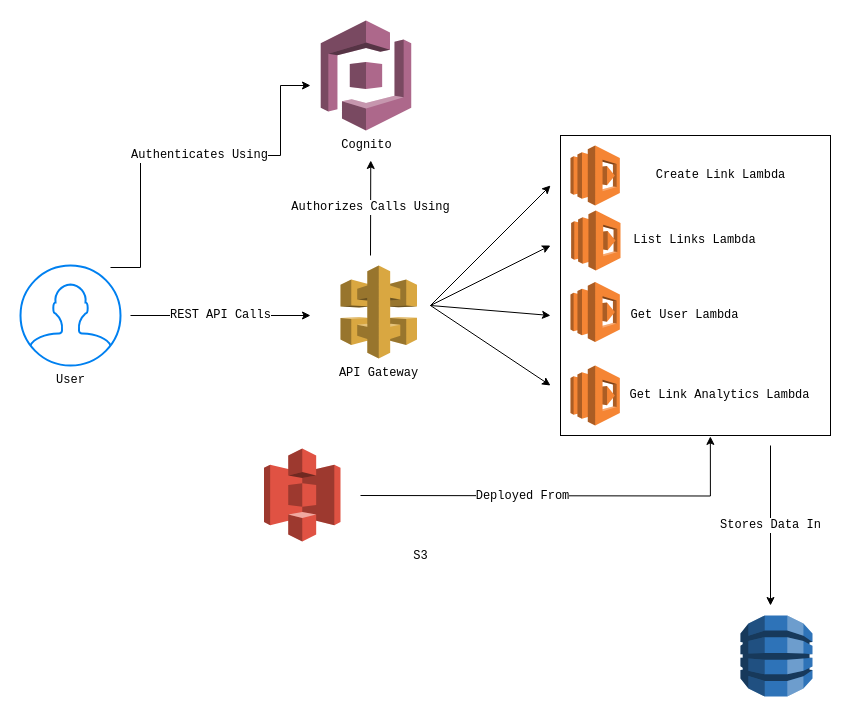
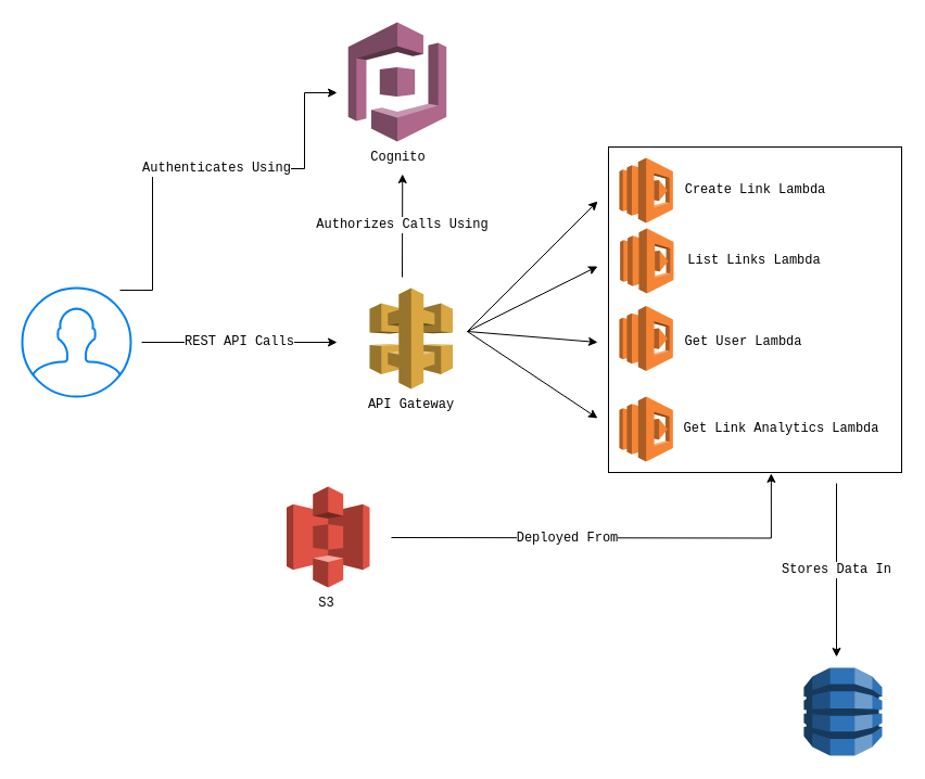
  <mxCell id="0" />
  <mxCell id="1" parent="0" />
  <mxCell id="2" value="" style="outlineConnect=0;dashed=0;verticalLabelPosition=bottom;verticalAlign=top;align=center;html=1;shape=mxgraph.aws3.cognito;fillColor=#AD688B;gradientColor=none;fontFamily=Courier New;" vertex="1" parent="1"><mxGeometry x="320.25" y="20" width="90.49" height="110" as="geometry" /></mxCell>
  <mxCell id="3" value="&lt;font&gt;Cognito&lt;/font&gt;" style="text;html=1;align=center;verticalAlign=middle;resizable=0;points=[];autosize=1;strokeColor=none;fillColor=none;fontFamily=Courier New;" vertex="1" parent="1"><mxGeometry x="330.5" y="130" width="70" height="30" as="geometry" /></mxCell>
  <mxCell id="4" value="" style="html=1;verticalLabelPosition=bottom;align=center;labelBackgroundColor=#ffffff;verticalAlign=top;strokeWidth=2;strokeColor=#0080F0;shadow=0;dashed=0;shape=mxgraph.ios7.icons.user;fontFamily=Courier New;fontSize=20;fillColor=none;" vertex="1" parent="1"><mxGeometry x="20" y="265" width="100" height="100" as="geometry" /></mxCell>
  <mxCell id="5" value="&lt;div style=&quot;font-size: 12px;&quot;&gt;&lt;font&gt;Authenticates Using&lt;br&gt;&lt;/font&gt;&lt;/div&gt;" style="edgeStyle=none;orthogonalLoop=1;jettySize=auto;html=1;rounded=0;fontFamily=Courier New;fontSize=20;" edge="1" parent="1"><mxGeometry x="0.056" width="100" relative="1" as="geometry"><mxPoint x="110" y="267" as="sourcePoint" /><mxPoint x="310" y="85" as="targetPoint" /><Array as="points"><mxPoint x="140" y="267" /><mxPoint x="140" y="155" /><mxPoint x="280" y="155" /><mxPoint x="280" y="85" /></Array><mxPoint x="-1" as="offset" /></mxGeometry></mxCell>
  <mxCell id="6" value="" style="outlineConnect=0;dashed=0;verticalLabelPosition=bottom;verticalAlign=top;align=center;html=1;shape=mxgraph.aws3.api_gateway;fillColor=#D9A741;gradientColor=none;fontFamily=Courier New;fontSize=20;" vertex="1" parent="1"><mxGeometry x="340" y="265" width="76.5" height="93" as="geometry" /></mxCell>
  <mxCell id="7" value="&lt;font&gt;API Gateway&lt;/font&gt;" style="text;html=1;align=center;verticalAlign=middle;resizable=0;points=[];autosize=1;strokeColor=none;fillColor=none;fontFamily=Courier New;" vertex="1" parent="1"><mxGeometry x="328.25" y="358" width="100" height="30" as="geometry" /></mxCell>
  <mxCell id="8" value="&lt;div&gt;&lt;font&gt;Authorizes Calls Using&lt;/font&gt;&lt;/div&gt;" style="edgeStyle=none;orthogonalLoop=1;jettySize=auto;html=1;rounded=0;fontFamily=Courier New;fontSize=12;entryX=0.568;entryY=1;entryDx=0;entryDy=0;entryPerimeter=0;" edge="1" parent="1" target="3"><mxGeometry width="100" relative="1" as="geometry"><mxPoint x="370" y="255" as="sourcePoint" /><mxPoint x="340" y="175" as="targetPoint" /><Array as="points" /></mxGeometry></mxCell>
  <mxCell id="9" value="" style="outlineConnect=0;dashed=0;verticalLabelPosition=bottom;verticalAlign=top;align=center;html=1;shape=mxgraph.aws3.lambda;fillColor=#F58534;gradientColor=none;fontFamily=Courier New;fontSize=12;" vertex="1" parent="1"><mxGeometry x="570" y="145" width="49.35" height="60" as="geometry" /></mxCell>
  <mxCell id="10" value="" style="outlineConnect=0;dashed=0;verticalLabelPosition=bottom;verticalAlign=top;align=center;html=1;shape=mxgraph.aws3.lambda;fillColor=#F58534;gradientColor=none;fontFamily=Courier New;fontSize=12;" vertex="1" parent="1"><mxGeometry x="570.65" y="210" width="49.35" height="60" as="geometry" /></mxCell>
  <mxCell id="11" value="" style="outlineConnect=0;dashed=0;verticalLabelPosition=bottom;verticalAlign=top;align=center;html=1;shape=mxgraph.aws3.lambda;fillColor=#F58534;gradientColor=none;fontFamily=Courier New;fontSize=12;" vertex="1" parent="1"><mxGeometry x="570" y="281.5" width="49.35" height="60" as="geometry" /></mxCell>
  <mxCell id="12" value="" style="outlineConnect=0;dashed=0;verticalLabelPosition=bottom;verticalAlign=top;align=center;html=1;shape=mxgraph.aws3.lambda;fillColor=#F58534;gradientColor=none;fontFamily=Courier New;fontSize=12;" vertex="1" parent="1"><mxGeometry x="570" y="365" width="49.35" height="60" as="geometry" /></mxCell>
  <mxCell id="13" value="" style="edgeStyle=none;orthogonalLoop=1;jettySize=auto;html=1;rounded=0;fontFamily=Courier New;fontSize=12;" edge="1" parent="1"><mxGeometry width="100" relative="1" as="geometry"><mxPoint x="430" y="305" as="sourcePoint" /><mxPoint x="550" y="185" as="targetPoint" /><Array as="points" /></mxGeometry></mxCell>
  <mxCell id="14" value="" style="edgeStyle=none;orthogonalLoop=1;jettySize=auto;html=1;rounded=0;fontFamily=Courier New;fontSize=12;" edge="1" parent="1"><mxGeometry width="100" relative="1" as="geometry"><mxPoint x="430" y="305" as="sourcePoint" /><mxPoint x="550" y="245" as="targetPoint" /><Array as="points" /></mxGeometry></mxCell>
  <mxCell id="15" value="" style="edgeStyle=none;orthogonalLoop=1;jettySize=auto;html=1;rounded=0;fontFamily=Courier New;fontSize=12;" edge="1" parent="1"><mxGeometry width="100" relative="1" as="geometry"><mxPoint x="430" y="305" as="sourcePoint" /><mxPoint x="550" y="315" as="targetPoint" /><Array as="points" /></mxGeometry></mxCell>
  <mxCell id="16" value="" style="edgeStyle=none;orthogonalLoop=1;jettySize=auto;html=1;rounded=0;fontFamily=Courier New;fontSize=12;" edge="1" parent="1"><mxGeometry width="100" relative="1" as="geometry"><mxPoint x="430" y="305" as="sourcePoint" /><mxPoint x="550" y="385" as="targetPoint" /><Array as="points" /></mxGeometry></mxCell>
- <mxCell id="17" value="Create Link Lambda" style="text;html=1;align=center;verticalAlign=middle;resizable=0;points=[];autosize=1;strokeColor=none;fillColor=none;fontSize=12;fontFamily=Courier New;" vertex="1" parent="1"><mxGeometry x="645" y="160" width="150" height="30" as="geometry" /></mxCell>
+ <mxCell id="17" value="Create Link Lambda" style="text;html=1;align=center;verticalAlign=middle;resizable=0;points=[];autosize=1;strokeColor=none;fillColor=none;fontSize=12;fontFamily=Courier New;" vertex="1" parent="1"><mxGeometry x="620" y="160" width="150" height="30" as="geometry" /></mxCell>
  <mxCell id="18" value="List Links Lambda" style="text;html=1;align=center;verticalAlign=middle;resizable=0;points=[];autosize=1;strokeColor=none;fillColor=none;fontSize=12;fontFamily=Courier New;" vertex="1" parent="1"><mxGeometry x="619.35" y="225" width="150" height="30" as="geometry" /></mxCell>
  <mxCell id="19" value="&lt;div&gt;Get User Lambda&lt;/div&gt;" style="text;html=1;align=center;verticalAlign=middle;resizable=0;points=[];autosize=1;strokeColor=none;fillColor=none;fontSize=12;fontFamily=Courier New;" vertex="1" parent="1"><mxGeometry x="619.35" y="300" width="130" height="30" as="geometry" /></mxCell>
  <mxCell id="20" value="&lt;div&gt;Get Link Analytics Lambda&lt;/div&gt;" style="text;html=1;align=center;verticalAlign=middle;resizable=0;points=[];autosize=1;strokeColor=none;fillColor=none;fontSize=12;fontFamily=Courier New;" vertex="1" parent="1"><mxGeometry x="619.35" y="380" width="200" height="30" as="geometry" /></mxCell>
  <mxCell id="21" value="&lt;font&gt;REST API Calls &lt;/font&gt;" style="edgeStyle=none;orthogonalLoop=1;jettySize=auto;html=1;rounded=0;fontFamily=Courier New;fontSize=12;" edge="1" parent="1"><mxGeometry width="100" relative="1" as="geometry"><mxPoint x="130" y="315" as="sourcePoint" /><mxPoint x="310" y="315" as="targetPoint" /><Array as="points" /></mxGeometry></mxCell>
  <mxCell id="22" style="edgeStyle=orthogonalEdgeStyle;rounded=0;orthogonalLoop=1;jettySize=auto;html=1;entryX=0.555;entryY=1.003;entryDx=0;entryDy=0;entryPerimeter=0;fontFamily=Courier New;fontSize=12;" edge="1" parent="1" target="27"><mxGeometry relative="1" as="geometry"><mxPoint x="360" y="495" as="sourcePoint" /></mxGeometry></mxCell>
  <mxCell id="23" value="&lt;div&gt;&lt;font&gt;Deployed From&lt;/font&gt;&lt;/div&gt;" style="edgeLabel;html=1;align=center;verticalAlign=middle;resizable=0;points=[];fontSize=12;fontFamily=Courier New;" vertex="1" connectable="0" parent="22"><mxGeometry x="-0.21" relative="1" as="geometry"><mxPoint as="offset" /></mxGeometry></mxCell>
  <mxCell id="24" value="" style="outlineConnect=0;dashed=0;verticalLabelPosition=bottom;verticalAlign=top;align=center;html=1;shape=mxgraph.aws3.s3;fillColor=#E05243;gradientColor=none;fontFamily=Courier New;fontSize=12;" vertex="1" parent="1"><mxGeometry x="263.5" y="448" width="76.5" height="93" as="geometry" /></mxCell>
- <mxCell id="25" value="&lt;div&gt;S3&lt;/div&gt;" style="text;html=1;align=center;verticalAlign=middle;resizable=0;points=[];autosize=1;strokeColor=none;fillColor=none;fontSize=12;fontFamily=Courier New;" vertex="1" parent="1"><mxGeometry x="400.25" y="541" width="40" height="30" as="geometry" /></mxCell>
+ <mxCell id="25" value="&lt;div&gt;S3&lt;/div&gt;" style="text;html=1;align=center;verticalAlign=middle;resizable=0;points=[];autosize=1;strokeColor=none;fillColor=none;fontSize=12;fontFamily=Courier New;" vertex="1" parent="1"><mxGeometry x="280.25" y="541" width="40" height="30" as="geometry" /></mxCell>
  <mxCell id="26" value="Stores Data In" style="edgeStyle=orthogonalEdgeStyle;rounded=0;orthogonalLoop=1;jettySize=auto;html=1;fontFamily=Courier New;fontSize=12;" edge="1" parent="1"><mxGeometry relative="1" as="geometry"><mxPoint x="770" y="605" as="targetPoint" /><mxPoint x="770" y="445" as="sourcePoint" /></mxGeometry></mxCell>
  <mxCell id="27" value="" style="whiteSpace=wrap;html=1;fontFamily=Courier New;fontSize=12;fillColor=none;" vertex="1" parent="1"><mxGeometry x="560" y="135" width="270" height="300" as="geometry" /></mxCell>
- <mxCell id="28" value="User" style="text;html=1;align=center;verticalAlign=middle;resizable=0;points=[];autosize=1;strokeColor=none;fillColor=none;fontSize=12;fontFamily=Courier New;" vertex="1" parent="1"><mxGeometry x="45" y="365" width="50" height="30" as="geometry" /></mxCell>
  <mxCell id="29" value="" style="outlineConnect=0;dashed=0;verticalLabelPosition=bottom;verticalAlign=top;align=center;html=1;shape=mxgraph.aws3.dynamo_db;fillColor=#2E73B8;gradientColor=none;fontFamily=Courier New;fontSize=12;" vertex="1" parent="1"><mxGeometry x="740" y="615" width="72" height="81" as="geometry" /></mxCell>
